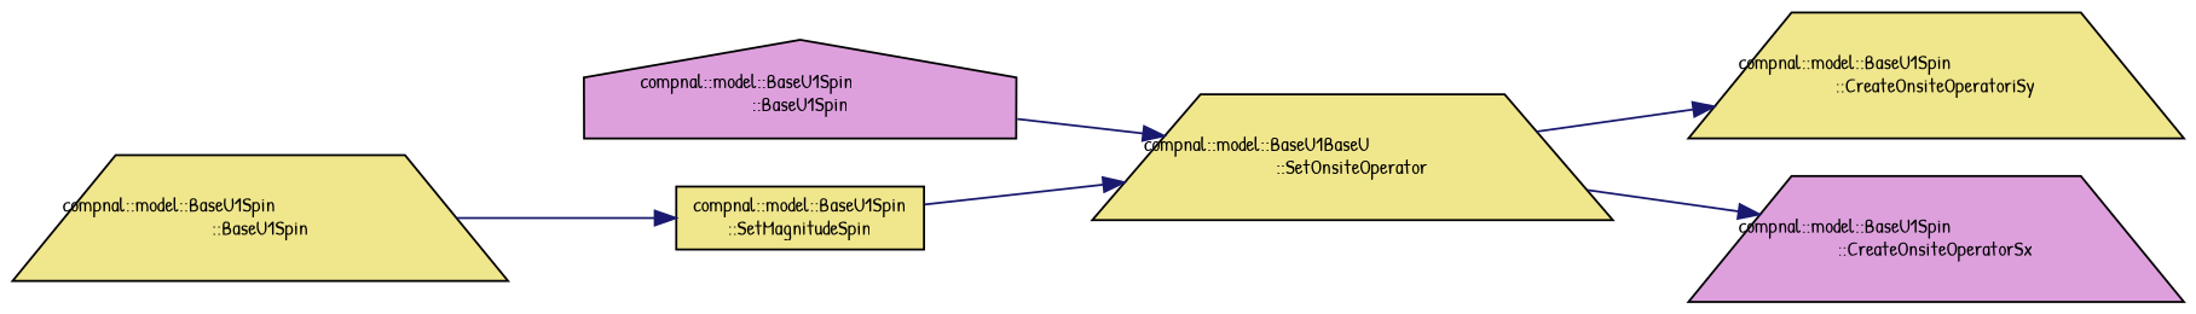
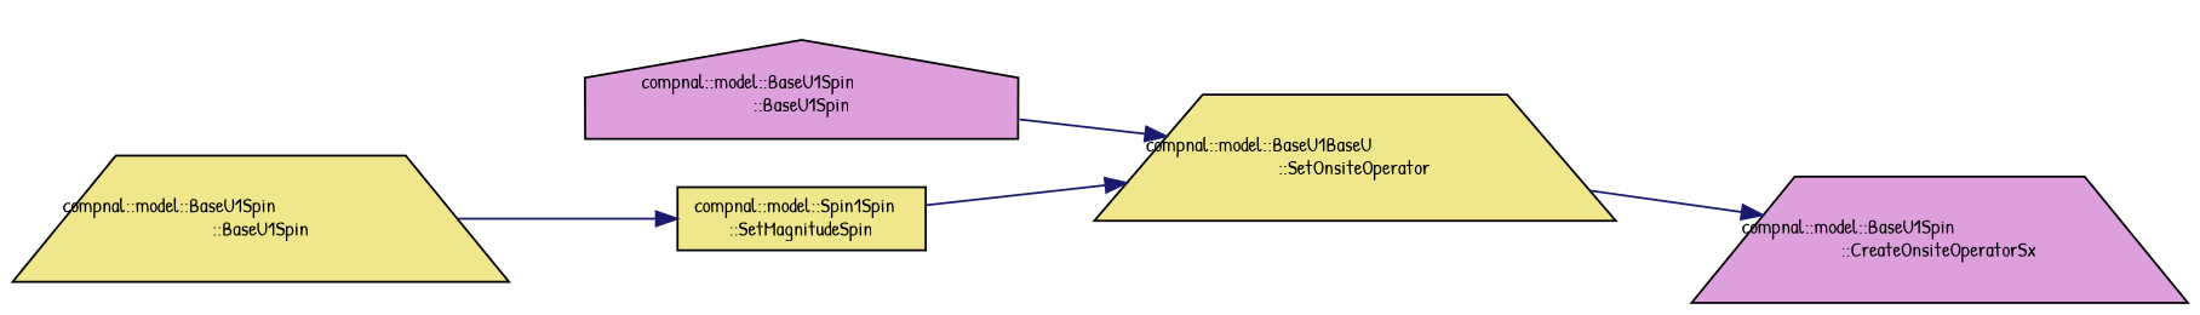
  digraph {
    fontname="Patrick Hand"
    rankdir=RL
    node [color=black fillcolor=khaki fontname="Patrick Hand" fontsize=10 shape=trapezium style=filled]
    edge [color=midnightblue dir=back fontname="Patrick Hand" fontsize=10 labelfontname=Helvetica labelfontsize=10 style=solid]
-   n1 [height=0.2 label="compnal::model::BaseU1Spin\l::CreateOnsiteOperatoriSy" width=0.4]
    n2 [height=0.2 label="compnal::model::BaseU1BaseU\l::SetOnsiteOperator" width=0.4]
    n3 [fillcolor=plum height=0.2 label="compnal::model::BaseU1Spin\l::BaseU1Spin" shape=house width=0.4]
-   n4 [height=0.2 label="compnal::model::BaseU1Spin\l::SetMagnitudeSpin" shape=box width=0.4]
+   n4 [height=0.2 label="compnal::model::Spin1Spin\l::SetMagnitudeSpin" shape=box width=0.4]
    n5 [fillcolor=plum height=0.2 label="compnal::model::BaseU1Spin\l::CreateOnsiteOperatorSx" width=0.4]
    n6 [height=0.2 label="compnal::model::BaseU1Spin\l::BaseU1Spin" width=0.4]
-   n1 -> n2
    n2 -> n3
    n2 -> n4
    n4 -> n6
    n5 -> n2
  }
